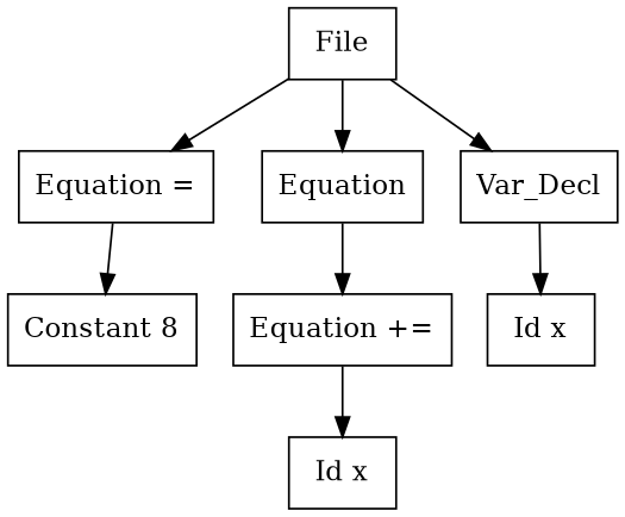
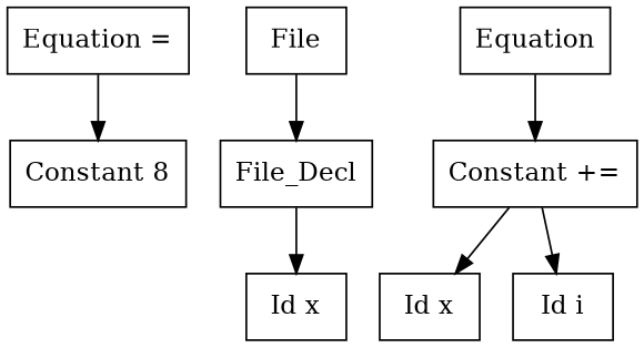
  digraph {
    node [shape=box]
    n1 [label="Equation ="]
    n2 [label="Constant 8"]
    File
    n4 [label=Equation]
-   n5 [label=Var_Decl]
-   n6 [label="Equation +="]
+   n5 [label=File_Decl]
+   n6 [label="Constant +="]
    n7 [label="Id x"]
    n8 [label="Id x"]
+   n9 [label="Id i"]
    n1 -> n2
-   File -> n1
-   File -> n4
    File -> n5
    n4 -> n6
    n5 -> n7
    n6 -> n8
+   n6 -> n9
  }
